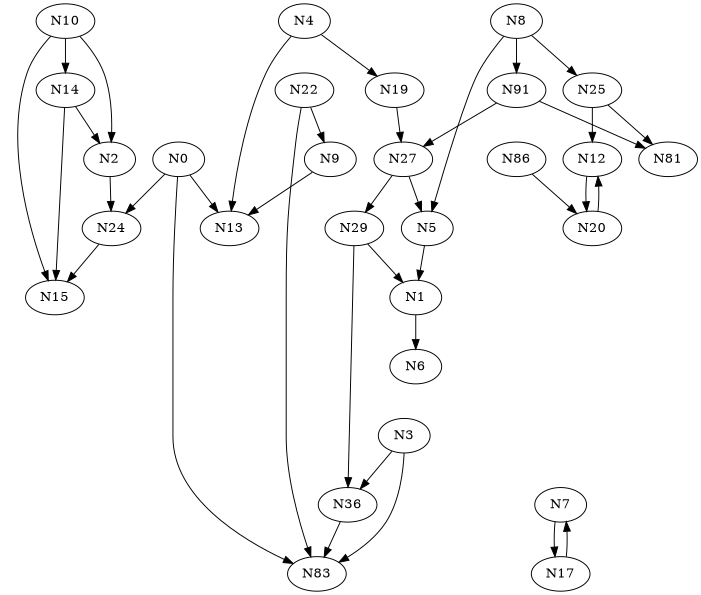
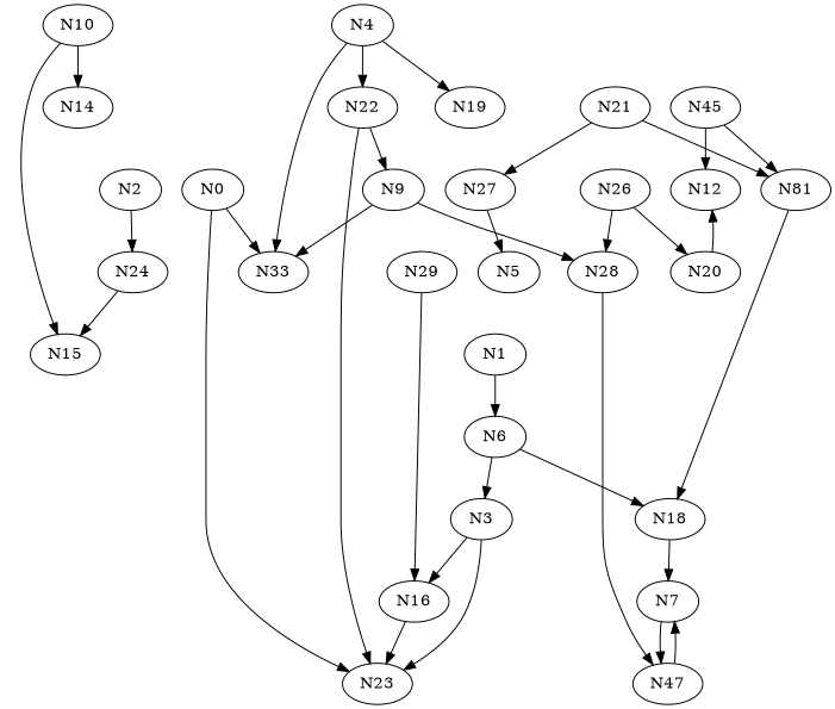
  digraph {
    node [func=and instances=1]
    n1 [label=N10]
    n2 [label=N2]
    n3 [func=or label=N14]
    n4 [func=or label=N15]
    n5 [label=N24]
-   n6 [func=or label=N83]
+   n6 [func=or label=N23]
    n7 [func=xor label=N29]
    n8 [label=N1]
-   n9 [label=N36]
+   n9 [label=N16]
    n10 [func=xor label=N6]
-   n11 [label=N17]
+   n11 [label=N47]
    n12 [label=N7]
-   n14 [label=N91]
+   n13 [label=N28]
+   n14 [label=N21]
    n15 [label=N81]
    n16 [func=xor label=N27]
+   n17 [func=or label=N18]
    n18 [label=N5]
    n19 [label=N3]
-   n20 [func=xor label=N13]
+   n20 [func=xor label=N33]
    n21 [func=or label=N0]
    n22 [label=N22]
    n23 [label=N9]
-   n24 [func=xor label=N86]
+   n24 [func=xor label=N26]
    n25 [func=or label=N20]
    n26 [func=xor label=N12]
    n27 [func=or label=N19]
-   n28 [label=N8]
-   n29 [func=xor label=N25]
+   n29 [func=xor label=N45]
    n30 [label=N4]
-   n1 -> n2
    n1 -> n3
    n1 -> n4
    n2 -> n5
-   n3 -> n2
-   n3 -> n4
    n5 -> n4
-   n7 -> n8
    n7 -> n9
    n8 -> n10
    n9 -> n6
+   n10 -> n17
+   n10 -> n19
    n11 -> n12
    n12 -> n11
+   n13 -> n11
    n14 -> n15
    n14 -> n16
-   n16 -> n7
+   n15 -> n17
    n16 -> n18
-   n18 -> n8
+   n17 -> n12
    n19 -> n6
    n19 -> n9
-   n21 -> n5
    n21 -> n6
    n21 -> n20
    n22 -> n6
    n22 -> n23
+   n23 -> n13
    n23 -> n20
+   n24 -> n13
    n24 -> n25
    n25 -> n26
-   n26 -> n25
-   n27 -> n16
-   n28 -> n14
-   n28 -> n18
-   n28 -> n29
    n29 -> n15
    n29 -> n26
    n30 -> n20
+   n30 -> n22
    n30 -> n27
  }
